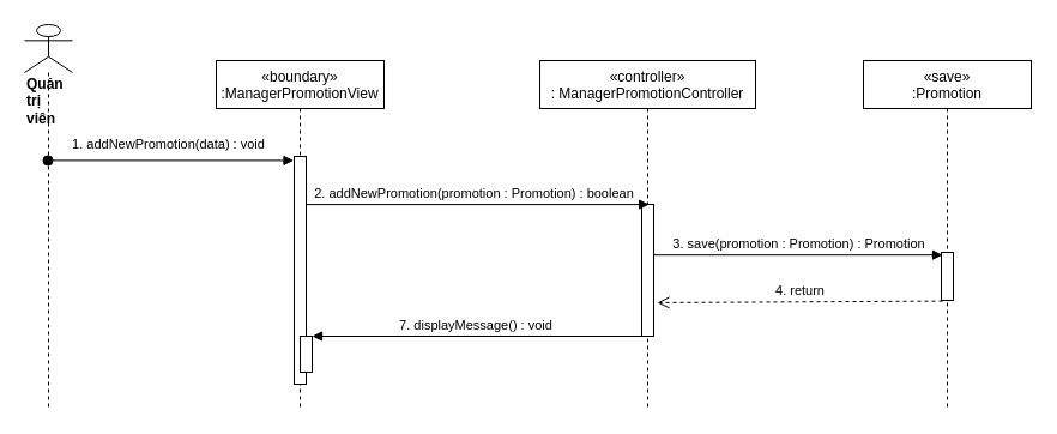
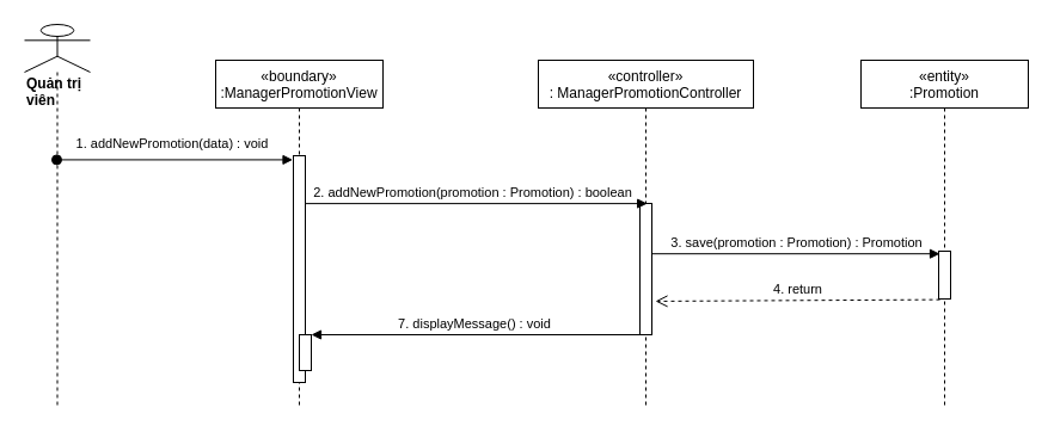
  <mxCell id="0" />
  <mxCell id="1" parent="0" />
  <mxCell id="2" value="«boundary»&#10;:ManagerPromotionView" style="shape=umlLifeline;perimeter=lifelinePerimeter;container=1;collapsible=0;recursiveResize=0;rounded=0;shadow=0;strokeWidth=1;" parent="1" vertex="1"><mxGeometry x="180" y="50" width="140" height="290" as="geometry" /></mxCell>
  <mxCell id="3" value="" style="points=[];perimeter=orthogonalPerimeter;rounded=0;shadow=0;strokeWidth=1;" parent="2" vertex="1"><mxGeometry x="65" y="80" width="10" height="190" as="geometry" /></mxCell>
  <mxCell id="4" value="" style="html=1;points=[];perimeter=orthogonalPerimeter;" parent="2" vertex="1"><mxGeometry x="70" y="230" width="10" height="30" as="geometry" /></mxCell>
  <mxCell id="5" value="«controller»&#10;: ManagerPromotionController" style="shape=umlLifeline;perimeter=lifelinePerimeter;container=1;collapsible=0;recursiveResize=0;rounded=0;shadow=0;strokeWidth=1;" parent="1" vertex="1"><mxGeometry x="450" y="50" width="180" height="290" as="geometry" /></mxCell>
  <mxCell id="6" value="" style="points=[];perimeter=orthogonalPerimeter;rounded=0;shadow=0;strokeWidth=1;" parent="5" vertex="1"><mxGeometry x="85" y="120" width="10" height="110" as="geometry" /></mxCell>
- <mxCell id="7" value="&lt;div&gt;&lt;b&gt;Quản trị viên&lt;/b&gt;&lt;/div&gt;" style="shape=umlLifeline;participant=umlActor;perimeter=lifelinePerimeter;whiteSpace=wrap;html=1;container=1;collapsible=0;recursiveResize=0;verticalAlign=top;spacingTop=36;outlineConnect=0;align=left;size=40;" parent="1" vertex="1"><mxGeometry x="20" y="20" width="40" height="320" as="geometry" /></mxCell>
+ <mxCell id="7" value="&lt;div&gt;&lt;b&gt;Quản trị viên&lt;/b&gt;&lt;/div&gt;" style="shape=umlLifeline;participant=umlActor;perimeter=lifelinePerimeter;whiteSpace=wrap;html=1;container=1;collapsible=0;recursiveResize=0;verticalAlign=top;spacingTop=36;outlineConnect=0;align=left;size=40;" parent="1" vertex="1"><mxGeometry x="20" y="20" width="55" height="320" as="geometry" /></mxCell>
  <mxCell id="8" value="1. addNewPromotion(data) : void" style="verticalAlign=bottom;startArrow=oval;endArrow=block;startSize=8;shadow=0;strokeWidth=1;entryX=-0.05;entryY=0.018;entryDx=0;entryDy=0;entryPerimeter=0;" parent="1" source="7" target="3" edge="1"><mxGeometry x="-0.019" y="4" relative="1" as="geometry"><mxPoint x="50" y="140" as="sourcePoint" /><mxPoint as="offset" /></mxGeometry></mxCell>
  <mxCell id="9" value="2. addNewPromotion(promotion : Promotion) : boolean" style="html=1;verticalAlign=bottom;endArrow=block;entryX=0.617;entryY=0.001;entryDx=0;entryDy=0;entryPerimeter=0;" parent="1" source="3" target="6" edge="1"><mxGeometry x="-0.021" width="80" relative="1" as="geometry"><mxPoint x="270" y="218" as="sourcePoint" /><mxPoint x="450" y="180" as="targetPoint" /><mxPoint as="offset" /></mxGeometry></mxCell>
  <mxCell id="10" value="7. displayMessage() : void" style="verticalAlign=bottom;endArrow=block;shadow=0;strokeWidth=1;" parent="1" source="6" target="4" edge="1"><mxGeometry relative="1" as="geometry"><mxPoint x="500" y="289" as="sourcePoint" /><mxPoint x="290" y="289" as="targetPoint" /></mxGeometry></mxCell>
- <mxCell id="11" value="«save»&#10;:Promotion" style="shape=umlLifeline;perimeter=lifelinePerimeter;container=1;collapsible=0;recursiveResize=0;rounded=0;shadow=0;strokeWidth=1;" parent="1" vertex="1"><mxGeometry x="720" y="50" width="140" height="290" as="geometry" /></mxCell>
+ <mxCell id="11" value="«entity»&#10;:Promotion" style="shape=umlLifeline;perimeter=lifelinePerimeter;container=1;collapsible=0;recursiveResize=0;rounded=0;shadow=0;strokeWidth=1;" parent="1" vertex="1"><mxGeometry x="720" y="50" width="140" height="290" as="geometry" /></mxCell>
  <mxCell id="12" value="" style="points=[];perimeter=orthogonalPerimeter;rounded=0;shadow=0;strokeWidth=1;" parent="11" vertex="1"><mxGeometry x="65" y="160" width="10" height="40" as="geometry" /></mxCell>
  <mxCell id="13" value="3. save(promotion : Promotion) : Promotion" style="html=1;verticalAlign=bottom;endArrow=block;entryX=0.1;entryY=0.055;entryDx=0;entryDy=0;entryPerimeter=0;" parent="1" source="6" target="12" edge="1"><mxGeometry width="80" relative="1" as="geometry"><mxPoint x="839" y="210.97" as="sourcePoint" /><mxPoint x="960" y="209" as="targetPoint" /></mxGeometry></mxCell>
  <mxCell id="14" value="4. return" style="html=1;verticalAlign=bottom;endArrow=open;dashed=1;endSize=8;exitX=0.1;exitY=1.015;exitDx=0;exitDy=0;exitPerimeter=0;entryX=1.3;entryY=0.745;entryDx=0;entryDy=0;entryPerimeter=0;" parent="1" source="12" target="6" edge="1"><mxGeometry relative="1" as="geometry"><mxPoint x="740" y="270" as="sourcePoint" /><mxPoint x="560" y="249" as="targetPoint" /></mxGeometry></mxCell>
